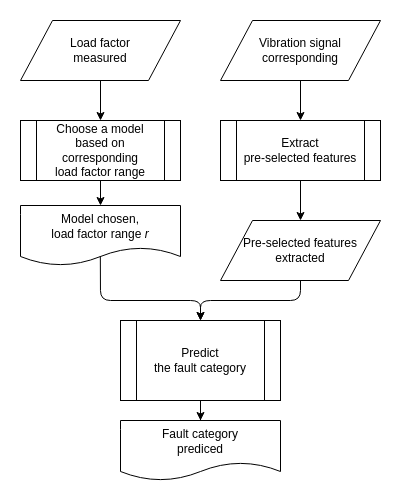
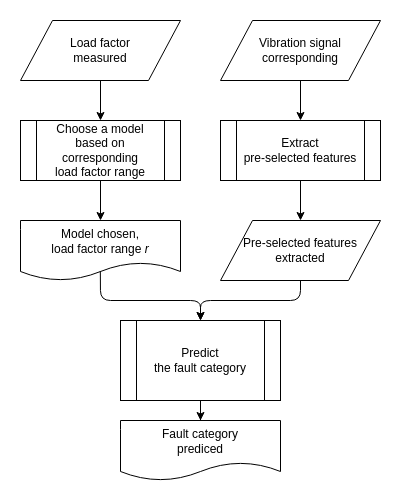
  <mxCell id="0" />
  <mxCell id="1" parent="0" />
  <mxCell id="2" value="" style="edgeStyle=orthogonalEdgeStyle;rounded=0;orthogonalLoop=1;jettySize=auto;html=1;" parent="1" source="3" target="5" edge="1"><mxGeometry relative="1" as="geometry" /></mxCell>
  <mxCell id="3" value="Vibration signal&lt;br&gt;corresponding" style="shape=parallelogram;perimeter=parallelogramPerimeter;whiteSpace=wrap;html=1;" parent="1" vertex="1"><mxGeometry x="220" y="20" width="160" height="60" as="geometry" /></mxCell>
  <mxCell id="4" value="" style="edgeStyle=orthogonalEdgeStyle;rounded=0;orthogonalLoop=1;jettySize=auto;html=1;" parent="1" source="5" target="6" edge="1"><mxGeometry relative="1" as="geometry" /></mxCell>
  <mxCell id="5" value="Extract&lt;br&gt;pre-selected features" style="shape=process;whiteSpace=wrap;html=1;backgroundOutline=1;" parent="1" vertex="1"><mxGeometry x="220" y="120" width="160" height="60" as="geometry" /></mxCell>
  <mxCell id="6" value="Pre-selected features&lt;br&gt;extracted" style="shape=parallelogram;perimeter=parallelogramPerimeter;whiteSpace=wrap;html=1;" parent="1" vertex="1"><mxGeometry x="220" y="220" width="160" height="60" as="geometry" /></mxCell>
  <mxCell id="7" value="" style="edgeStyle=orthogonalEdgeStyle;rounded=0;orthogonalLoop=1;jettySize=auto;html=1;" parent="1" source="8" target="10" edge="1"><mxGeometry relative="1" as="geometry" /></mxCell>
  <mxCell id="8" value="Load factor&lt;br&gt;measured" style="shape=parallelogram;perimeter=parallelogramPerimeter;whiteSpace=wrap;html=1;" parent="1" vertex="1"><mxGeometry x="20" y="20" width="160" height="60" as="geometry" /></mxCell>
  <mxCell id="9" value="" style="edgeStyle=orthogonalEdgeStyle;rounded=0;orthogonalLoop=1;jettySize=auto;html=1;" parent="1" source="10" target="11" edge="1"><mxGeometry relative="1" as="geometry" /></mxCell>
  <mxCell id="10" value="Choose a model&lt;br&gt;based on corresponding&lt;br&gt;load factor range" style="shape=process;whiteSpace=wrap;html=1;backgroundOutline=1;" parent="1" vertex="1"><mxGeometry x="20" y="120" width="160" height="60" as="geometry" /></mxCell>
- <mxCell id="11" value="Model chosen,&lt;br&gt;load factor range &lt;i&gt;r&lt;/i&gt;" style="shape=document;whiteSpace=wrap;html=1;boundedLbl=1;" parent="1" vertex="1"><mxGeometry x="20" y="205" width="160" height="60" as="geometry" /></mxCell>
+ <mxCell id="11" value="Model chosen,&lt;br&gt;load factor range &lt;i&gt;r&lt;/i&gt;" style="shape=document;whiteSpace=wrap;html=1;boundedLbl=1;" parent="1" vertex="1"><mxGeometry x="20" y="220" width="160" height="60" as="geometry" /></mxCell>
  <mxCell id="12" value="" style="edgeStyle=orthogonalEdgeStyle;rounded=0;orthogonalLoop=1;jettySize=auto;html=1;" parent="1" source="13" target="14" edge="1"><mxGeometry relative="1" as="geometry" /></mxCell>
  <mxCell id="13" value="Predict&lt;br&gt;the fault category" style="shape=process;whiteSpace=wrap;html=1;backgroundOutline=1;" parent="1" vertex="1"><mxGeometry x="120" y="320" width="160" height="80" as="geometry" /></mxCell>
  <mxCell id="14" value="Fault category&lt;br&gt;prediced" style="shape=document;whiteSpace=wrap;html=1;boundedLbl=1;" parent="1" vertex="1"><mxGeometry x="120" y="420" width="160" height="60" as="geometry" /></mxCell>
  <mxCell id="15" value="" style="endArrow=classic;html=1;exitX=0.5;exitY=1;exitDx=0;exitDy=0;entryX=0.5;entryY=0;entryDx=0;entryDy=0;" parent="1" source="6" target="13" edge="1"><mxGeometry width="50" height="50" relative="1" as="geometry"><mxPoint x="20" y="550" as="sourcePoint" /><mxPoint x="70" y="500" as="targetPoint" /><Array as="points"><mxPoint x="300" y="300" /><mxPoint x="200" y="300" /></Array></mxGeometry></mxCell>
  <mxCell id="16" value="" style="endArrow=classic;html=1;entryX=0.5;entryY=0;entryDx=0;entryDy=0;exitX=0.499;exitY=0.841;exitDx=0;exitDy=0;exitPerimeter=0;" parent="1" source="11" target="13" edge="1"><mxGeometry width="50" height="50" relative="1" as="geometry"><mxPoint x="100" y="280" as="sourcePoint" /><mxPoint x="70" y="500" as="targetPoint" /><Array as="points"><mxPoint x="100" y="300" /><mxPoint x="200" y="300" /></Array></mxGeometry></mxCell>
